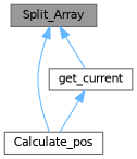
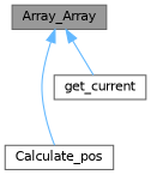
  digraph {
    rankdir=TB
    node [color=grey40 fillcolor=white fontname=Helvetica fontsize=10 shape=box style=filled]
    edge [color=steelblue1 dir=back fontname=Helvetica fontsize=10 labelfontname=Helvetica labelfontsize=10 style=solid]
-   n1 [color=gray40 fillcolor=grey60 fontcolor=black height=0.2 label=Split_Array width=0.4]
+   n1 [color=gray40 fillcolor=grey60 fontcolor=black height=0.2 label=Array_Array width=0.4]
    n2 [height=0.2 label=Calculate_pos width=0.4]
    n3 [height=0.2 label=get_current width=0.4]
    n1 -> n2
    n1 -> n3
-   n3 -> n2
  }
